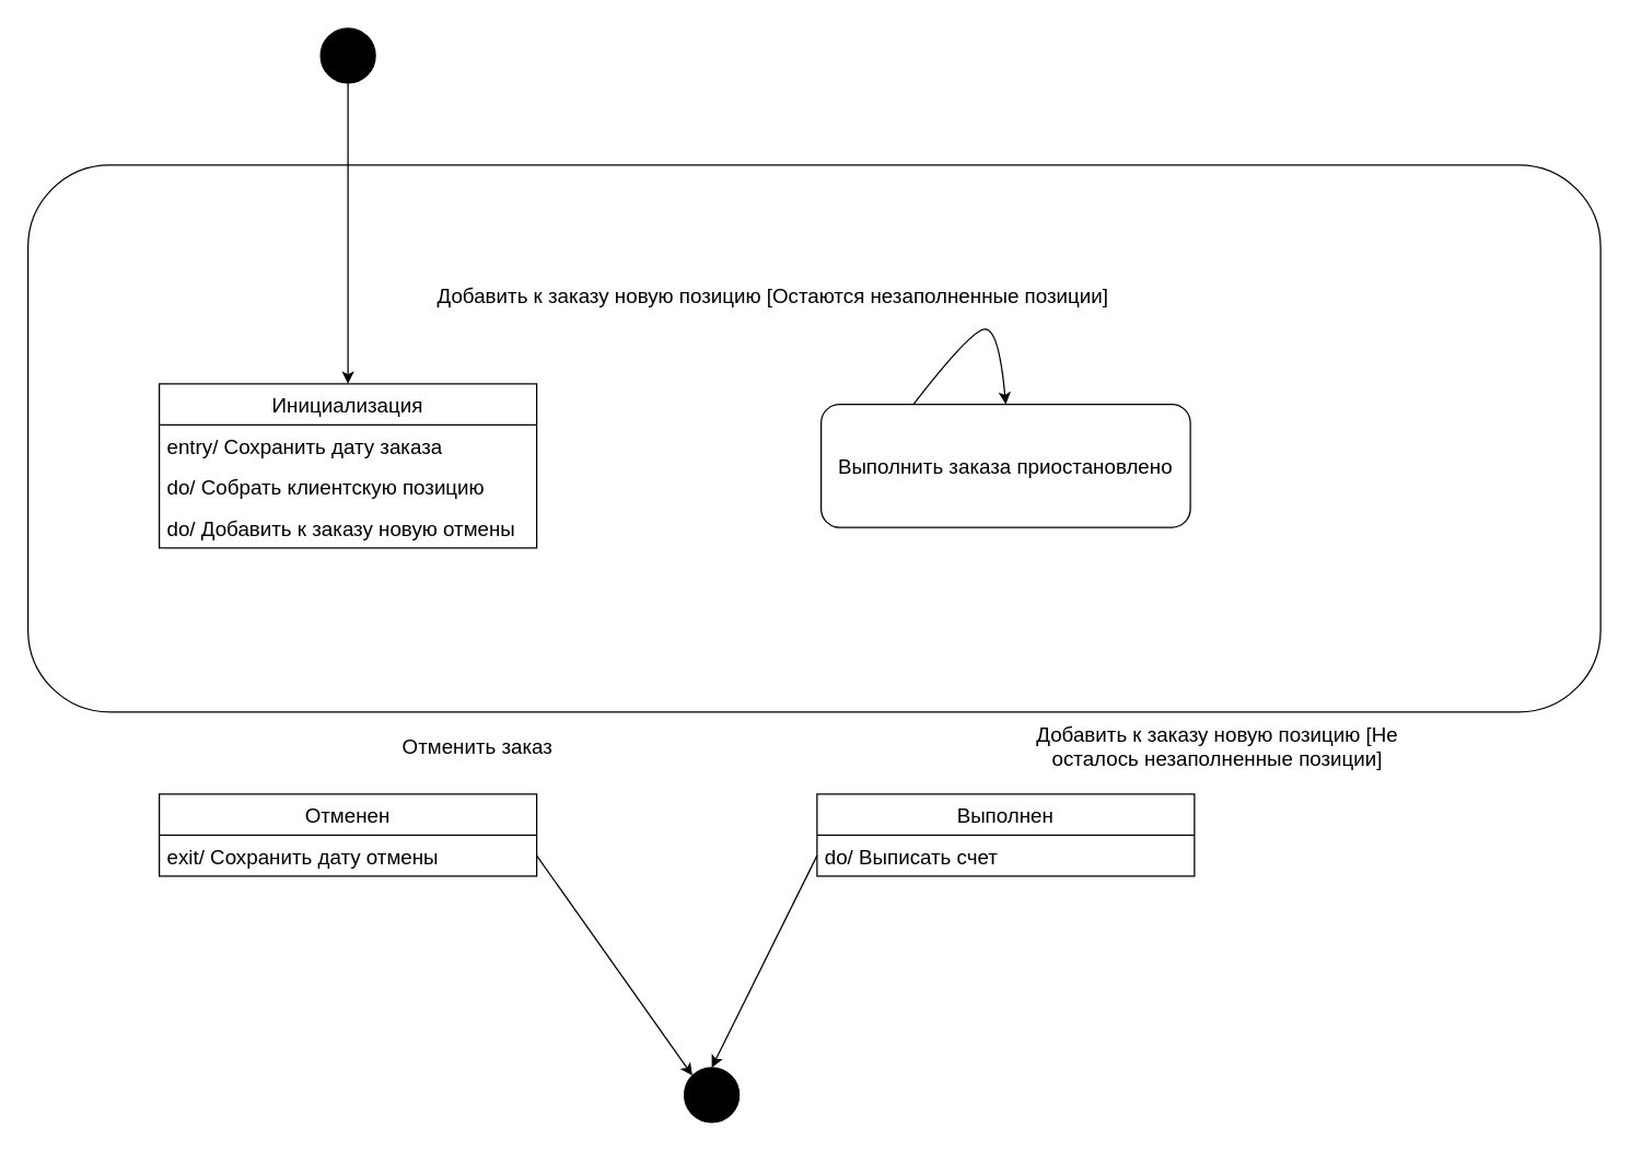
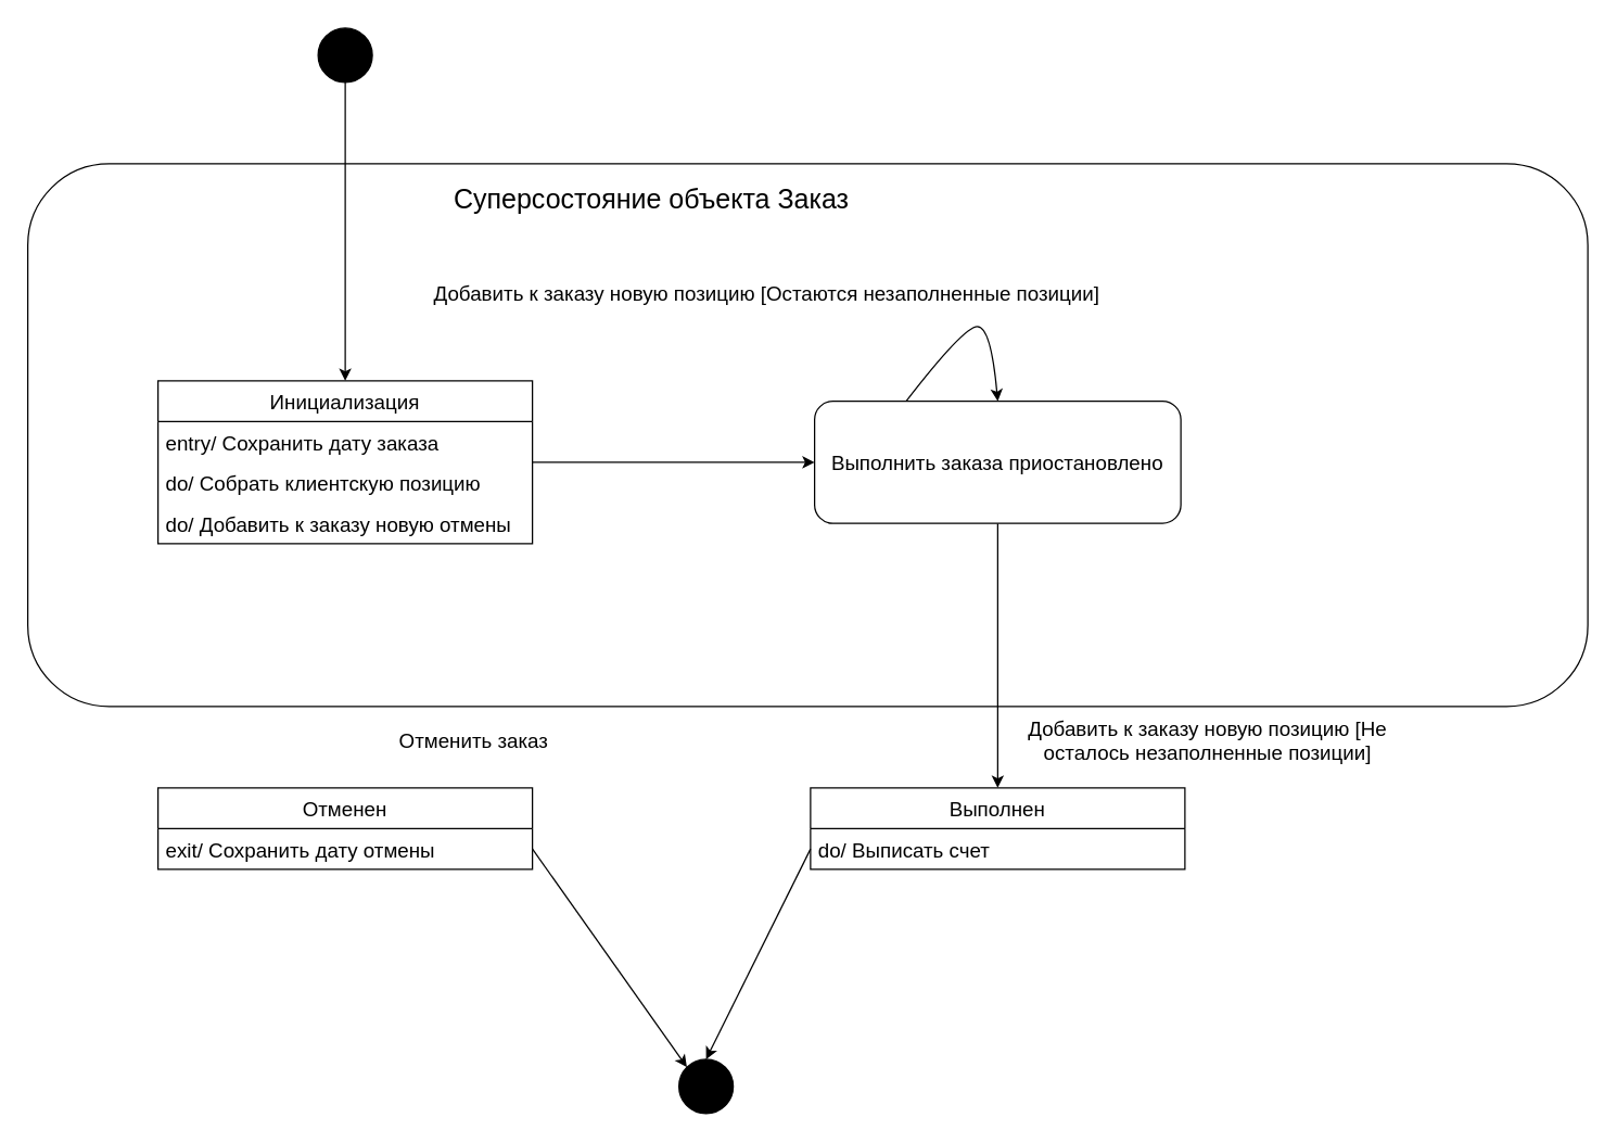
  <mxCell id="0" />
  <mxCell id="1" parent="0" />
  <mxCell id="2" value="" style="rounded=1;whiteSpace=wrap;html=1;" vertex="1" parent="1"><mxGeometry x="20" y="120" width="1150" height="400" as="geometry" /></mxCell>
  <mxCell id="3" style="edgeStyle=orthogonalEdgeStyle;rounded=0;orthogonalLoop=1;jettySize=auto;html=1;entryX=0.5;entryY=0;entryDx=0;entryDy=0;fontSize=15;" edge="1" parent="1" source="4" target="7"><mxGeometry relative="1" as="geometry" /></mxCell>
  <mxCell id="4" value="" style="ellipse;whiteSpace=wrap;html=1;fillColor=#000000;" vertex="1" parent="1"><mxGeometry x="234" y="20" width="40" height="40" as="geometry" /></mxCell>
+ <mxCell id="5" value="Суперсостояние объекта Заказ" style="text;html=1;strokeColor=none;fillColor=none;align=center;verticalAlign=middle;whiteSpace=wrap;rounded=0;fontSize=20;" vertex="1" parent="1"><mxGeometry x="310" y="120" width="340" height="50" as="geometry" /></mxCell>
+ <mxCell id="6" style="edgeStyle=orthogonalEdgeStyle;rounded=0;orthogonalLoop=1;jettySize=auto;html=1;entryX=0;entryY=0.5;entryDx=0;entryDy=0;fontSize=15;" edge="1" parent="1" source="7" target="18"><mxGeometry relative="1" as="geometry" /></mxCell>
  <mxCell id="7" value="Инициализация" style="swimlane;fontStyle=0;childLayout=stackLayout;horizontal=1;startSize=30;horizontalStack=0;resizeParent=1;resizeParentMax=0;resizeLast=0;collapsible=1;marginBottom=0;fontSize=15;" vertex="1" parent="1"><mxGeometry x="116" y="280" width="276" height="120" as="geometry" /></mxCell>
  <mxCell id="8" value="entry/ Сохранить дату заказа" style="text;strokeColor=none;fillColor=none;align=left;verticalAlign=middle;spacingLeft=4;spacingRight=4;overflow=hidden;points=[[0,0.5],[1,0.5]];portConstraint=eastwest;rotatable=0;fontSize=15;" vertex="1" parent="7"><mxGeometry y="30" width="276" height="30" as="geometry" /></mxCell>
  <mxCell id="9" value="do/ Собрать клиентскую позицию" style="text;strokeColor=none;fillColor=none;align=left;verticalAlign=middle;spacingLeft=4;spacingRight=4;overflow=hidden;points=[[0,0.5],[1,0.5]];portConstraint=eastwest;rotatable=0;fontSize=15;" vertex="1" parent="7"><mxGeometry y="60" width="276" height="30" as="geometry" /></mxCell>
  <mxCell id="10" value="do/ Добавить к заказу новую отмены" style="text;strokeColor=none;fillColor=none;align=left;verticalAlign=middle;spacingLeft=4;spacingRight=4;overflow=hidden;points=[[0,0.5],[1,0.5]];portConstraint=eastwest;rotatable=0;fontSize=15;" vertex="1" parent="7"><mxGeometry y="90" width="276" height="30" as="geometry" /></mxCell>
  <mxCell id="11" value="Отменен" style="swimlane;fontStyle=0;childLayout=stackLayout;horizontal=1;startSize=30;horizontalStack=0;resizeParent=1;resizeParentMax=0;resizeLast=0;collapsible=1;marginBottom=0;fontSize=15;" vertex="1" parent="1"><mxGeometry x="116" y="580" width="276" height="60" as="geometry" /></mxCell>
  <mxCell id="12" value="exit/ Сохранить дату отмены" style="text;strokeColor=none;fillColor=none;align=left;verticalAlign=middle;spacingLeft=4;spacingRight=4;overflow=hidden;points=[[0,0.5],[1,0.5]];portConstraint=eastwest;rotatable=0;fontSize=15;" vertex="1" parent="11"><mxGeometry y="30" width="276" height="30" as="geometry" /></mxCell>
  <mxCell id="13" style="edgeStyle=none;rounded=0;orthogonalLoop=1;jettySize=auto;html=1;entryX=0.5;entryY=0;entryDx=0;entryDy=0;fontSize=15;exitX=0;exitY=0.5;exitDx=0;exitDy=0;" edge="1" parent="1" source="15" target="16"><mxGeometry relative="1" as="geometry" /></mxCell>
  <mxCell id="14" value="Выполнен" style="swimlane;fontStyle=0;childLayout=stackLayout;horizontal=1;startSize=30;horizontalStack=0;resizeParent=1;resizeParentMax=0;resizeLast=0;collapsible=1;marginBottom=0;fontSize=15;" vertex="1" parent="1"><mxGeometry x="597" y="580" width="276" height="60" as="geometry" /></mxCell>
  <mxCell id="15" value="do/ Выписать счет" style="text;strokeColor=none;fillColor=none;align=left;verticalAlign=middle;spacingLeft=4;spacingRight=4;overflow=hidden;points=[[0,0.5],[1,0.5]];portConstraint=eastwest;rotatable=0;fontSize=15;" vertex="1" parent="14"><mxGeometry y="30" width="276" height="30" as="geometry" /></mxCell>
  <mxCell id="16" value="" style="ellipse;whiteSpace=wrap;html=1;fillColor=#000000;" vertex="1" parent="1"><mxGeometry x="500" y="780" width="40" height="40" as="geometry" /></mxCell>
+ <mxCell id="17" style="edgeStyle=orthogonalEdgeStyle;rounded=0;orthogonalLoop=1;jettySize=auto;html=1;entryX=0.5;entryY=0;entryDx=0;entryDy=0;fontSize=15;" edge="1" parent="1" source="18" target="14"><mxGeometry relative="1" as="geometry" /></mxCell>
  <mxCell id="18" value="Выполнить заказа приостановлено" style="rounded=1;whiteSpace=wrap;html=1;fontSize=15;" vertex="1" parent="1"><mxGeometry x="600" y="295" width="270" height="90" as="geometry" /></mxCell>
  <mxCell id="19" value="Добавить к заказу новую позицию [Остаются незаполненные позиции]" style="text;html=1;strokeColor=none;fillColor=none;align=center;verticalAlign=middle;whiteSpace=wrap;rounded=0;fontSize=15;" vertex="1" parent="1"><mxGeometry x="300" y="190" width="530" height="50" as="geometry" /></mxCell>
  <mxCell id="20" value="" style="curved=1;endArrow=classic;html=1;rounded=0;fontSize=15;exitX=0.25;exitY=0;exitDx=0;exitDy=0;entryX=0.5;entryY=0;entryDx=0;entryDy=0;" edge="1" parent="1" source="18" target="18"><mxGeometry width="50" height="50" relative="1" as="geometry"><mxPoint x="650" y="440" as="sourcePoint" /><mxPoint x="700" y="390" as="targetPoint" /><Array as="points"><mxPoint x="710" y="240" /><mxPoint x="730" y="240" /></Array></mxGeometry></mxCell>
  <mxCell id="21" value="Отменить заказ" style="text;html=1;strokeColor=none;fillColor=none;align=center;verticalAlign=middle;whiteSpace=wrap;rounded=0;fontSize=15;" vertex="1" parent="1"><mxGeometry x="274" y="520" width="150" height="50" as="geometry" /></mxCell>
  <mxCell id="22" value="Добавить к заказу новую позицию [Не осталось незаполненные позиции]" style="text;html=1;strokeColor=none;fillColor=none;align=center;verticalAlign=middle;whiteSpace=wrap;rounded=0;fontSize=15;" vertex="1" parent="1"><mxGeometry x="730" y="490" width="320" height="110" as="geometry" /></mxCell>
  <mxCell id="23" style="rounded=0;orthogonalLoop=1;jettySize=auto;html=1;entryX=0;entryY=0;entryDx=0;entryDy=0;fontSize=15;exitX=1;exitY=0.5;exitDx=0;exitDy=0;" edge="1" parent="1" source="12" target="16"><mxGeometry relative="1" as="geometry" /></mxCell>
